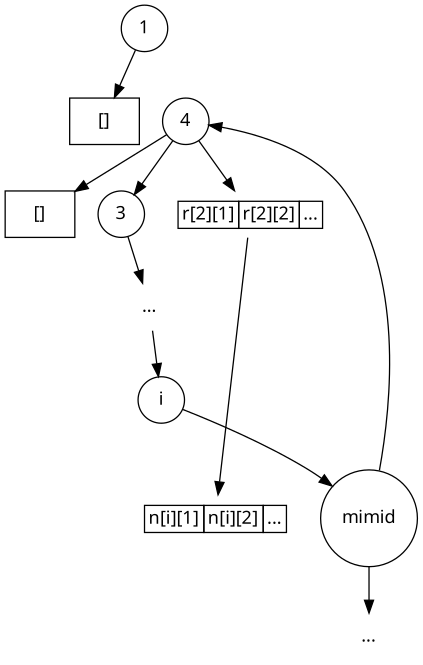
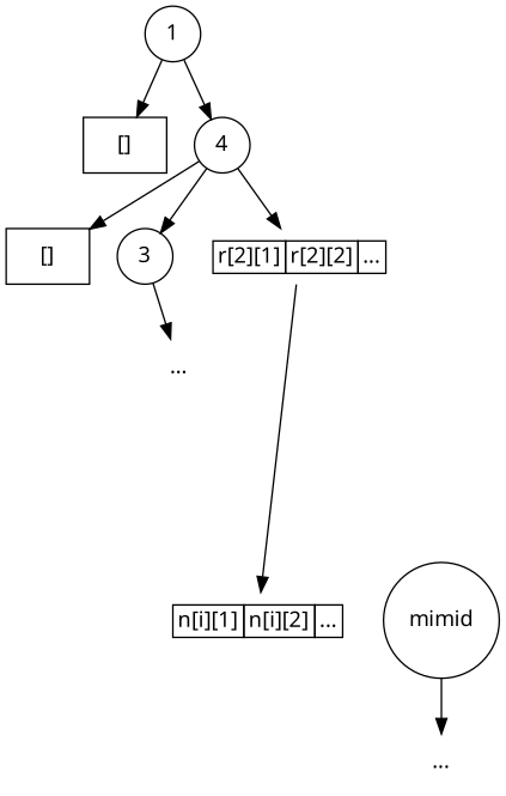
  digraph {
    fontname="Noto Sans"
    node [fontname="Noto Sans" shape=circle]
    edge [fontname="Noto Sans"]
    n1 [label="[]" shape=box]
    n2 [label=4]
    n3 [label="[]" shape=box]
    n4 [label=3]
    n5 [label=<<table BORDER="0" CELLBORDER="1" CELLSPACING="0">           <tr><td>r[2][1]</td><td>r[2][2]</td><td>...</td></tr></table>> shape=plaintext]
    n6 [label=<<table BORDER="0" CELLBORDER="1" CELLSPACING="0">             <tr><td>n[i][1]</td><td>n[i][2]</td><td>...</td></tr></table>> shape=plaintext]
    mimid
    n8 [label="..." shape=plaintext]
    n9 [label="..." shape=plaintext]
    n10 [label=1]
-   n11 [label=i]
    subgraph sub_1 {
      rank=same
      n1
      n2
    }
    subgraph sub_2 {
      rank=same
      n3
      n4
      n5
    }
    subgraph sub_3 {
      rank=same
      n6
      mimid
    }
    n1 -> n2 [style=invis]
    n2 -> n3
    n2 -> n4
    n2 -> n5
    n3 -> n4 [style=invis]
    n4 -> n5 [style=invis]
    n4 -> n8
    n5 -> n6
    n6 -> mimid [style=invis]
    mimid -> n9
-   n8 -> n11
    n10 -> n1
-   mimid -> n2
-   n11 -> mimid
+   n10 -> n2
  }
